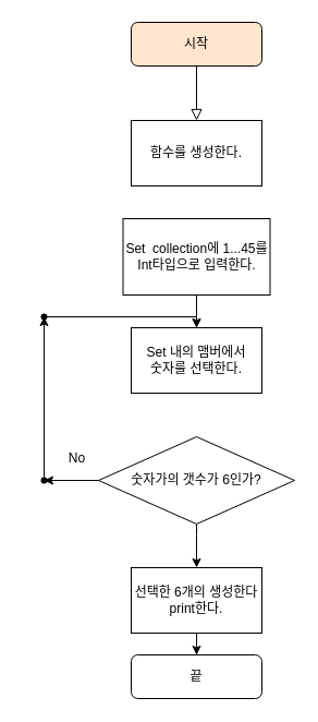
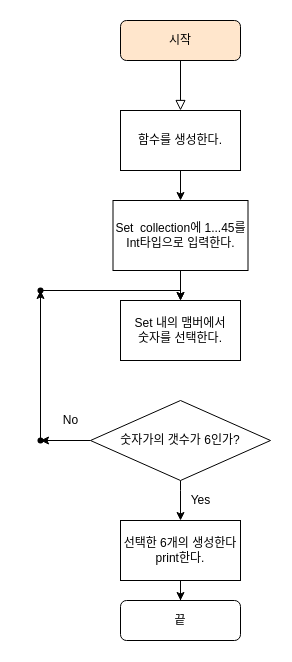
  <mxCell id="0" />
  <mxCell id="1" parent="0" />
  <mxCell id="2" value="" style="rounded=0;html=1;jettySize=auto;orthogonalLoop=1;fontSize=11;endArrow=block;endFill=0;endSize=8;strokeWidth=1;shadow=0;labelBackgroundColor=none;edgeStyle=orthogonalEdgeStyle;" parent="1" source="3" target="8" edge="1"><mxGeometry relative="1" as="geometry"><mxPoint x="180" y="110" as="targetPoint" /></mxGeometry></mxCell>
  <mxCell id="3" value="시작" style="rounded=1;whiteSpace=wrap;html=1;fontSize=12;glass=0;strokeWidth=1;shadow=0;fillColor=#ffe6cc;" parent="1" vertex="1"><mxGeometry x="120" y="20" width="120" height="40" as="geometry" /></mxCell>
  <mxCell id="4" value="끝" style="rounded=1;whiteSpace=wrap;html=1;fontSize=12;glass=0;strokeWidth=1;shadow=0;" parent="1" vertex="1"><mxGeometry x="120" y="600" width="120" height="40" as="geometry" /></mxCell>
  <mxCell id="5" value="" style="edgeStyle=orthogonalEdgeStyle;rounded=0;orthogonalLoop=1;jettySize=auto;html=1;" edge="1" parent="1" source="6" target="9"><mxGeometry relative="1" as="geometry" /></mxCell>
  <mxCell id="6" value="Set &amp;nbsp;collection에 1...45를&lt;br&gt;Int타입으로 입력한다." style="rounded=0;whiteSpace=wrap;html=1;" vertex="1" parent="1"><mxGeometry x="112.5" y="200" width="135" height="70" as="geometry" /></mxCell>
+ <mxCell id="7" value="" style="edgeStyle=orthogonalEdgeStyle;rounded=0;orthogonalLoop=1;jettySize=auto;html=1;" edge="1" parent="1" source="8" target="6"><mxGeometry relative="1" as="geometry" /></mxCell>
  <mxCell id="8" value="함수를 생성한다." style="rounded=0;whiteSpace=wrap;html=1;" vertex="1" parent="1"><mxGeometry x="120" y="110" width="120" height="60" as="geometry" /></mxCell>
  <mxCell id="9" value="Set 내의 맴버에서&lt;br&gt;숫자를 선택한다." style="whiteSpace=wrap;html=1;rounded=0;" vertex="1" parent="1"><mxGeometry x="120" y="300" width="120" height="60" as="geometry" /></mxCell>
  <mxCell id="10" value="" style="edgeStyle=orthogonalEdgeStyle;rounded=0;orthogonalLoop=1;jettySize=auto;html=1;" edge="1" parent="1" source="12" target="14"><mxGeometry relative="1" as="geometry"><Array as="points"><mxPoint x="180" y="490" /><mxPoint x="180" y="490" /></Array></mxGeometry></mxCell>
  <mxCell id="11" value="" style="edgeStyle=orthogonalEdgeStyle;rounded=0;orthogonalLoop=1;jettySize=auto;html=1;" edge="1" parent="1" source="12" target="17"><mxGeometry relative="1" as="geometry" /></mxCell>
  <mxCell id="12" value="숫자가의 갯수가 6인가?" style="rhombus;whiteSpace=wrap;html=1;rounded=0;" vertex="1" parent="1"><mxGeometry x="90" y="400" width="180" height="80" as="geometry" /></mxCell>
  <mxCell id="13" value="" style="edgeStyle=orthogonalEdgeStyle;rounded=0;orthogonalLoop=1;jettySize=auto;html=1;" edge="1" parent="1" source="14" target="4"><mxGeometry relative="1" as="geometry" /></mxCell>
  <mxCell id="14" value="선택한 6개의 생성한다 print한다." style="whiteSpace=wrap;html=1;rounded=0;" vertex="1" parent="1"><mxGeometry x="120" y="520" width="120" height="60" as="geometry" /></mxCell>
+ <mxCell id="15" value="Yes" style="text;html=1;resizable=0;autosize=1;align=center;verticalAlign=middle;points=[];fillColor=none;strokeColor=none;rounded=0;" vertex="1" parent="1"><mxGeometry x="180" y="490" width="40" height="20" as="geometry" /></mxCell>
  <mxCell id="16" value="" style="edgeStyle=orthogonalEdgeStyle;rounded=0;orthogonalLoop=1;jettySize=auto;html=1;" edge="1" parent="1" source="17" target="19"><mxGeometry relative="1" as="geometry" /></mxCell>
  <mxCell id="17" value="" style="shape=waypoint;sketch=0;size=6;pointerEvents=1;points=[];fillColor=default;resizable=0;rotatable=0;perimeter=centerPerimeter;snapToPoint=1;rounded=0;" vertex="1" parent="1"><mxGeometry x="20" y="420" width="40" height="40" as="geometry" /></mxCell>
  <mxCell id="18" value="" style="edgeStyle=orthogonalEdgeStyle;rounded=0;orthogonalLoop=1;jettySize=auto;html=1;" edge="1" parent="1" source="19" target="9"><mxGeometry relative="1" as="geometry"><Array as="points"><mxPoint x="180" y="290" /></Array></mxGeometry></mxCell>
  <mxCell id="19" value="" style="shape=waypoint;sketch=0;size=6;pointerEvents=1;points=[];fillColor=default;resizable=0;rotatable=0;perimeter=centerPerimeter;snapToPoint=1;rounded=0;" vertex="1" parent="1"><mxGeometry x="20" y="270" width="40" height="40" as="geometry" /></mxCell>
  <mxCell id="20" value="No" style="text;html=1;resizable=0;autosize=1;align=center;verticalAlign=middle;points=[];fillColor=none;strokeColor=none;rounded=0;" vertex="1" parent="1"><mxGeometry x="55" y="410" width="30" height="20" as="geometry" /></mxCell>
